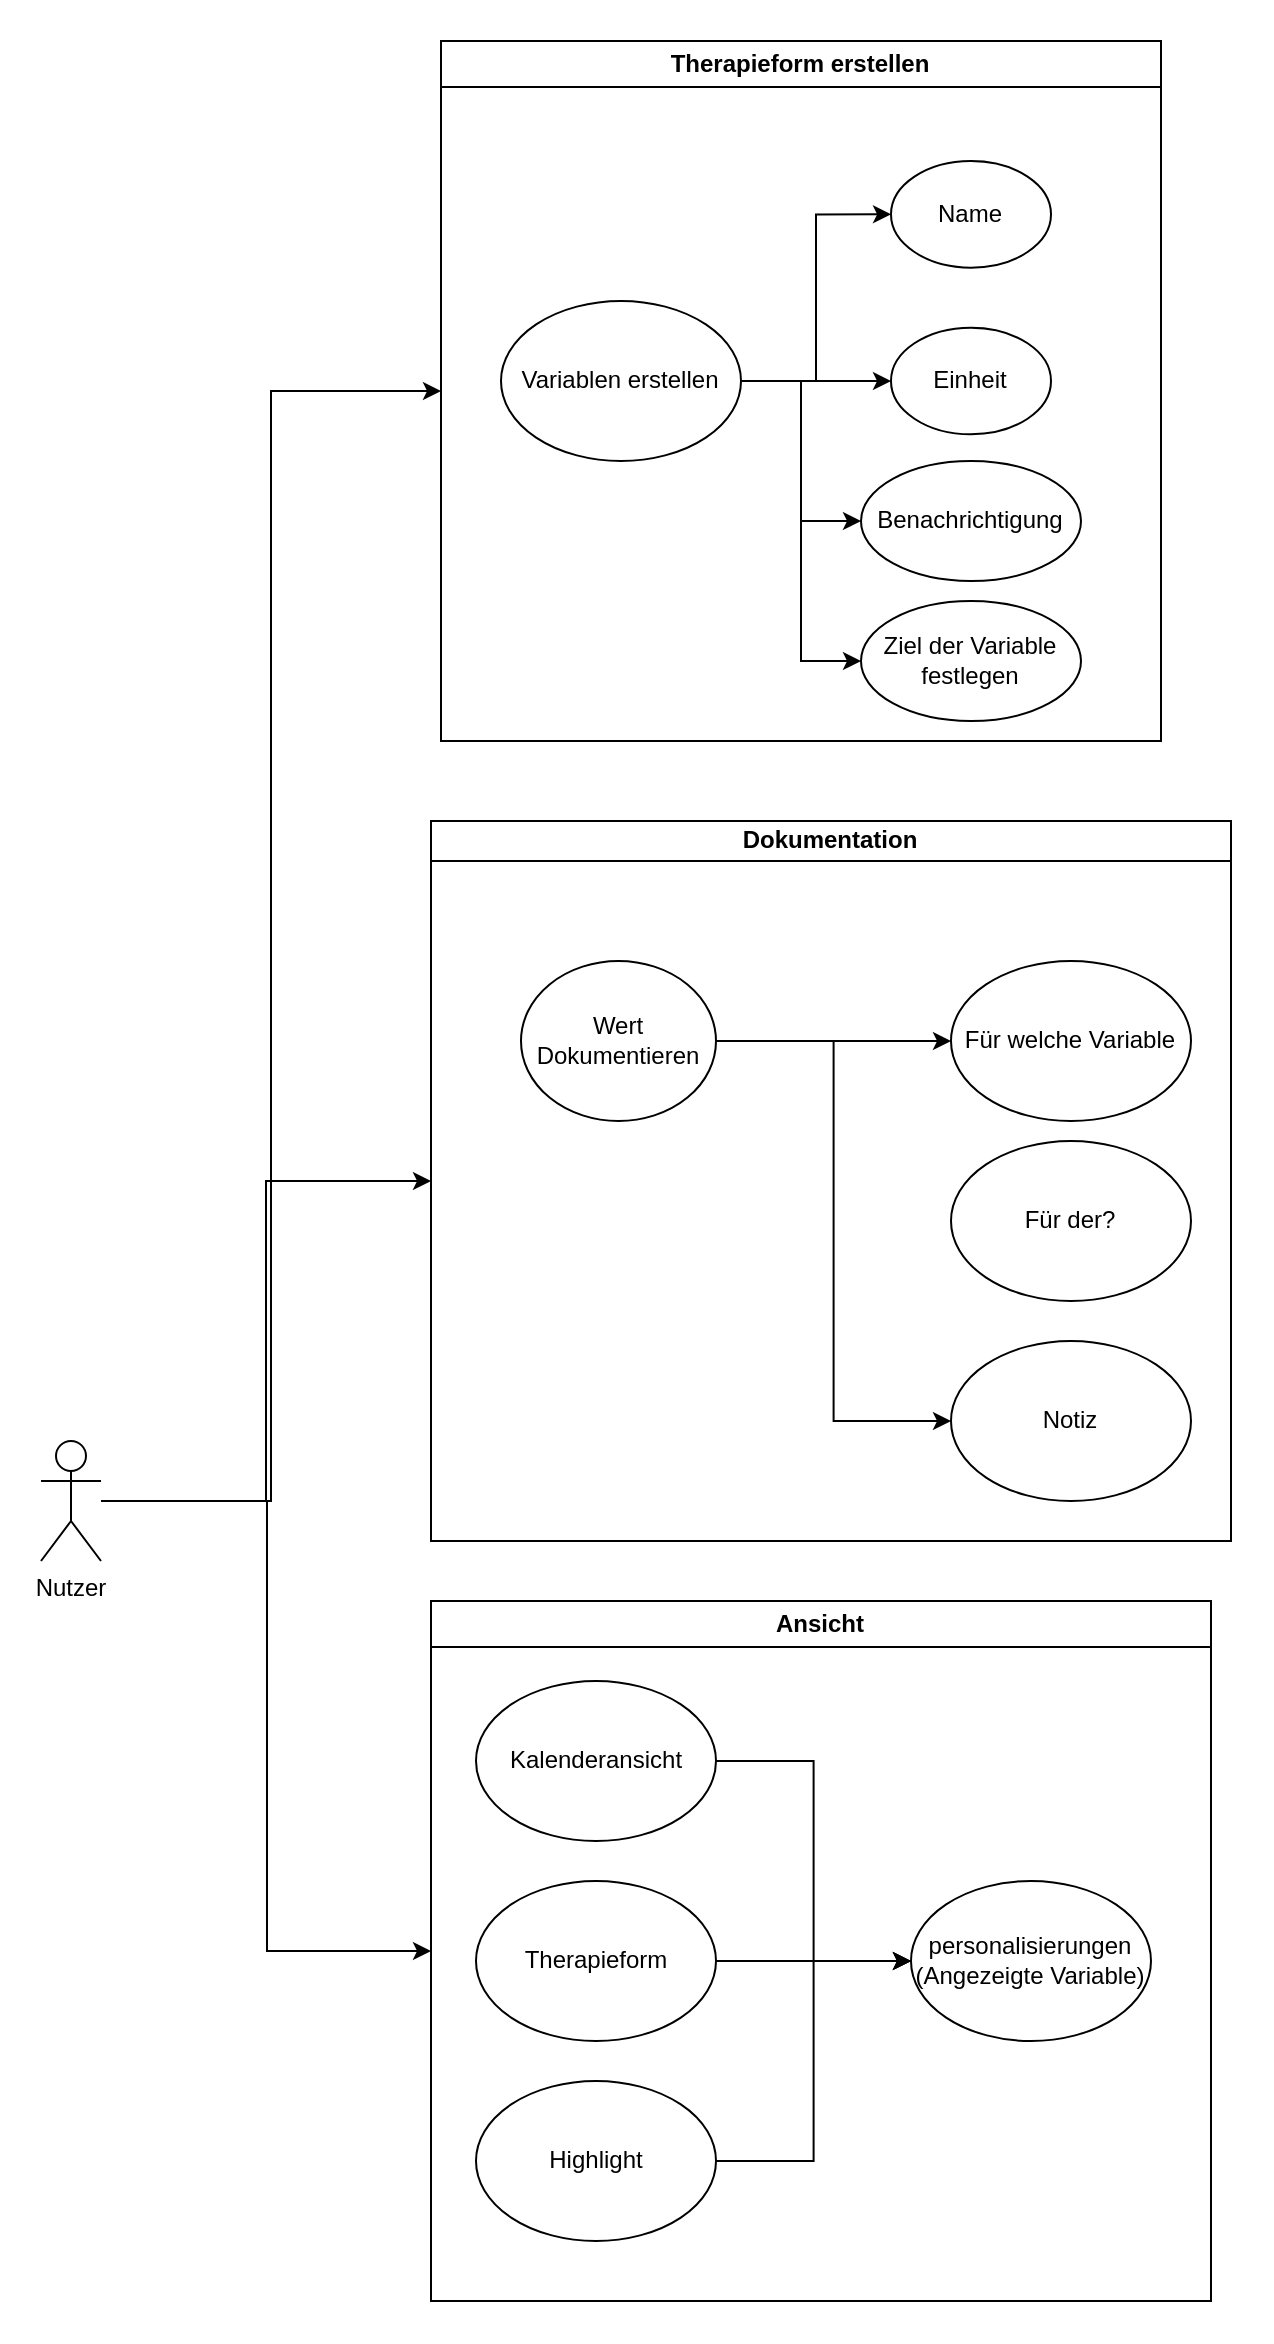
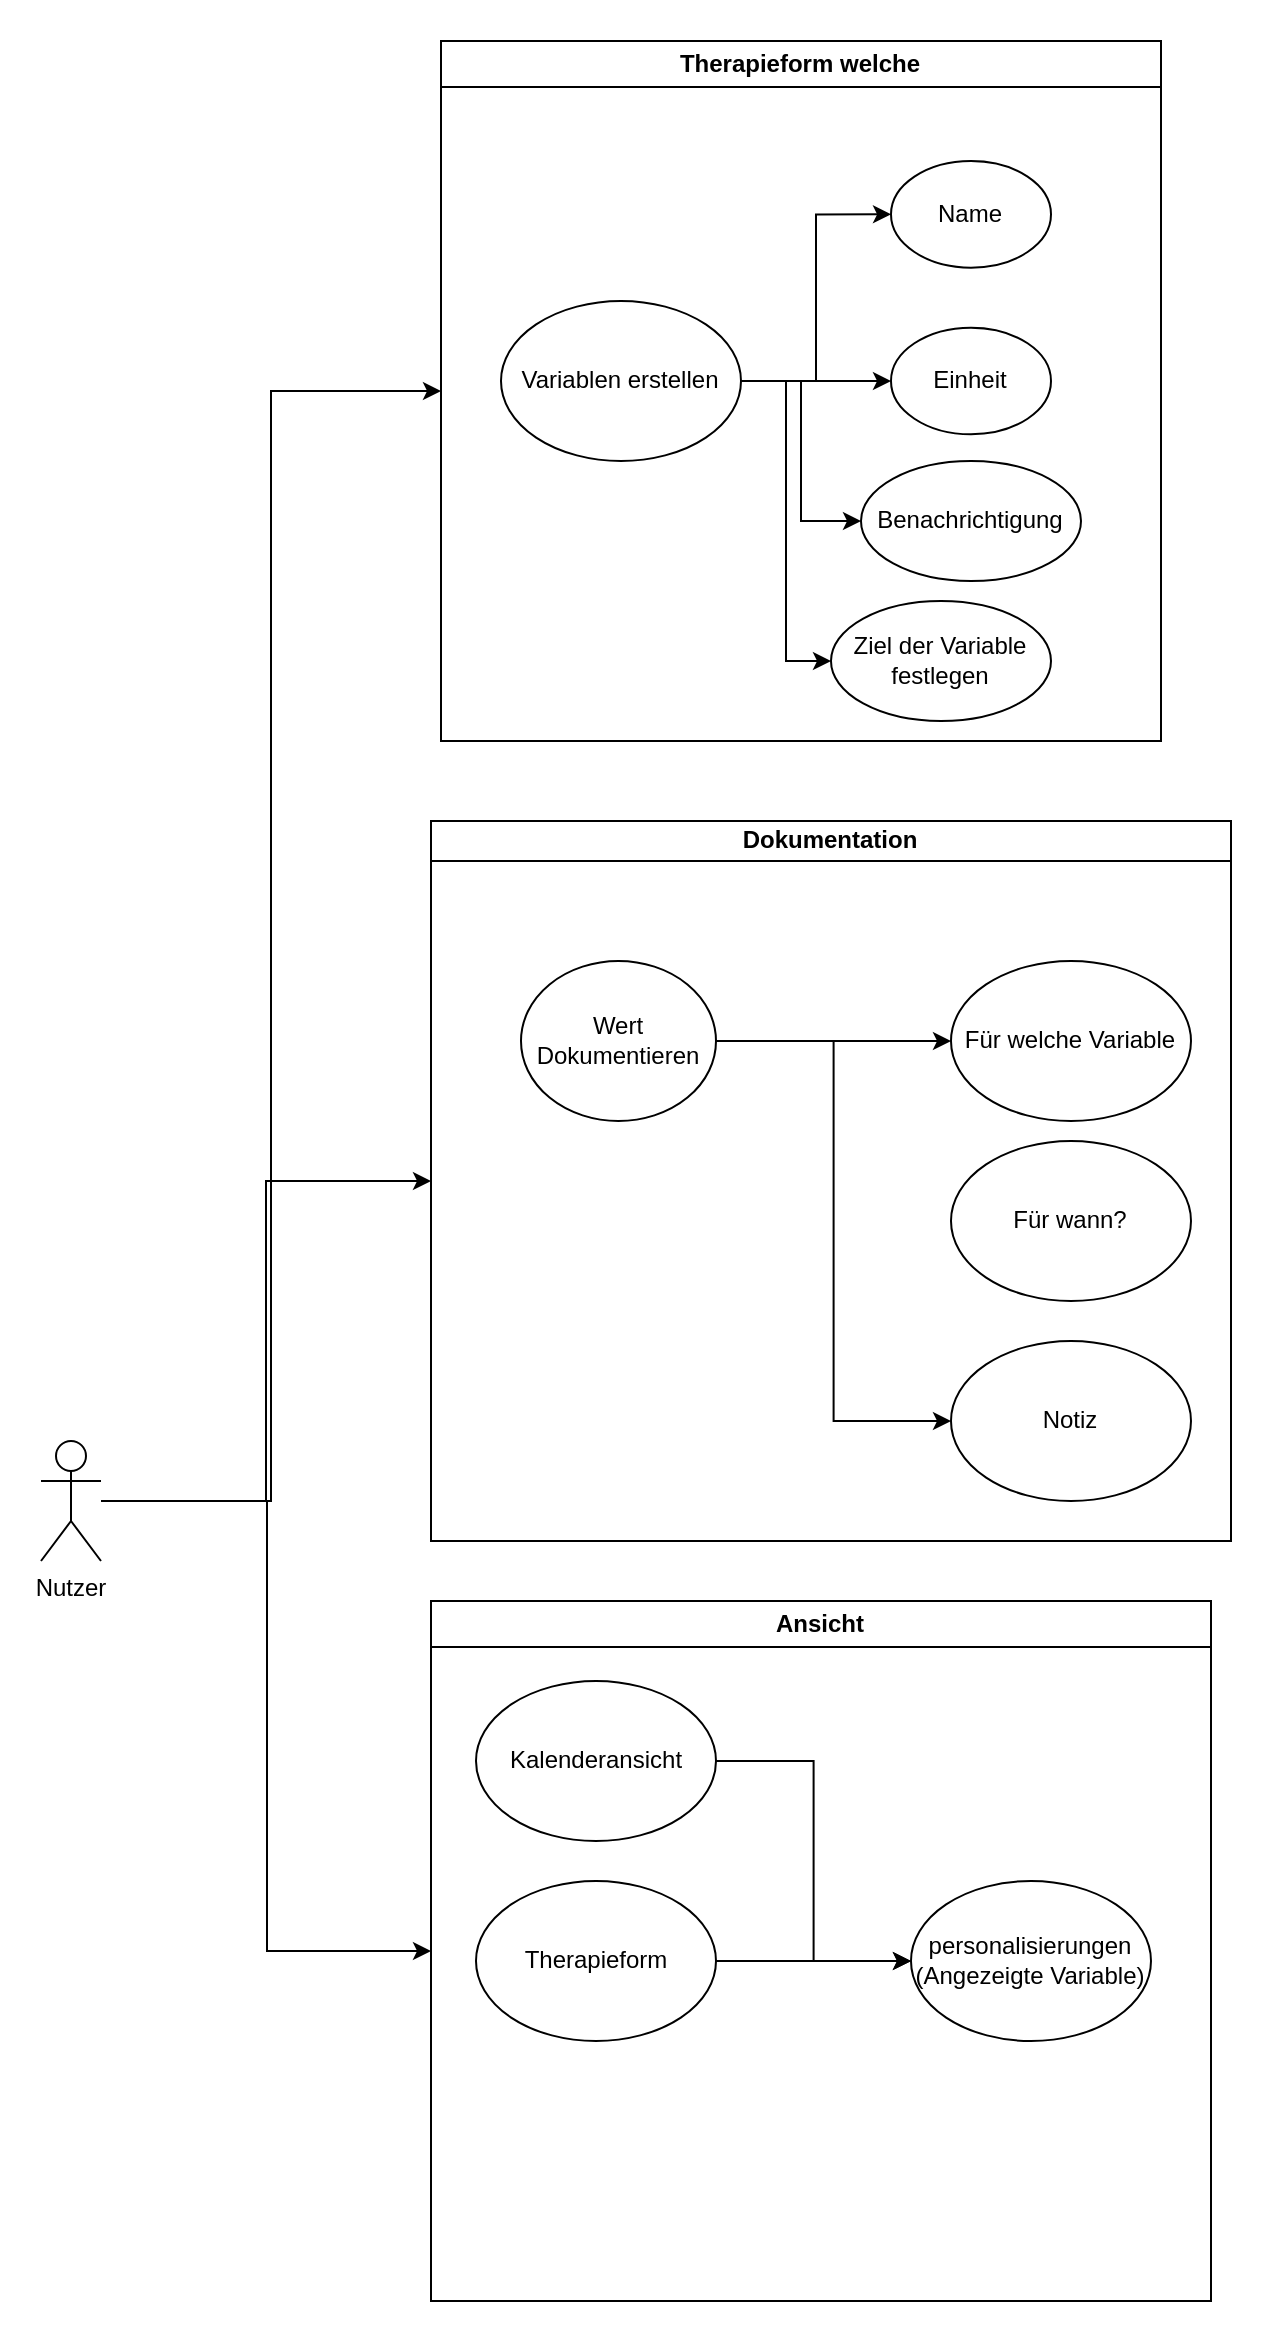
  <mxCell id="0" />
  <mxCell id="1" parent="0" />
  <mxCell id="2" style="edgeStyle=orthogonalEdgeStyle;rounded=0;orthogonalLoop=1;jettySize=auto;html=1;entryX=0;entryY=0.5;entryDx=0;entryDy=0;" parent="1" source="5" target="6" edge="1"><mxGeometry relative="1" as="geometry" /></mxCell>
  <mxCell id="3" style="edgeStyle=orthogonalEdgeStyle;rounded=0;orthogonalLoop=1;jettySize=auto;html=1;entryX=0;entryY=0.5;entryDx=0;entryDy=0;" parent="1" source="5" target="16" edge="1"><mxGeometry relative="1" as="geometry" /></mxCell>
  <mxCell id="4" style="edgeStyle=orthogonalEdgeStyle;rounded=0;orthogonalLoop=1;jettySize=auto;html=1;entryX=0;entryY=0.5;entryDx=0;entryDy=0;" parent="1" source="5" target="23" edge="1"><mxGeometry relative="1" as="geometry"><Array as="points"><mxPoint x="133" y="750" /><mxPoint x="133" y="975" /></Array></mxGeometry></mxCell>
  <mxCell id="5" value="Nutzer" style="shape=umlActor;verticalLabelPosition=bottom;verticalAlign=top;html=1;outlineConnect=0;" parent="1" vertex="1"><mxGeometry x="20" y="720" width="30" height="60" as="geometry" /></mxCell>
- <mxCell id="6" value="Therapieform erstellen" style="swimlane;whiteSpace=wrap;html=1;" parent="1" vertex="1"><mxGeometry x="220" y="20" width="360" height="350" as="geometry" /></mxCell>
+ <mxCell id="6" value="Therapieform welche" style="swimlane;whiteSpace=wrap;html=1;" parent="1" vertex="1"><mxGeometry x="220" y="20" width="360" height="350" as="geometry" /></mxCell>
  <mxCell id="7" style="edgeStyle=orthogonalEdgeStyle;rounded=0;orthogonalLoop=1;jettySize=auto;html=1;entryX=0;entryY=0.5;entryDx=0;entryDy=0;" parent="6" source="10" target="11" edge="1"><mxGeometry relative="1" as="geometry" /></mxCell>
  <mxCell id="8" style="edgeStyle=orthogonalEdgeStyle;rounded=0;orthogonalLoop=1;jettySize=auto;html=1;entryX=0;entryY=0.5;entryDx=0;entryDy=0;" parent="6" source="10" target="12" edge="1"><mxGeometry relative="1" as="geometry" /></mxCell>
  <mxCell id="9" style="edgeStyle=orthogonalEdgeStyle;rounded=0;orthogonalLoop=1;jettySize=auto;html=1;entryX=0;entryY=0.5;entryDx=0;entryDy=0;" parent="6" source="10" target="13" edge="1"><mxGeometry relative="1" as="geometry" /></mxCell>
  <mxCell id="10" value="Variablen erstellen" style="ellipse;whiteSpace=wrap;html=1;" parent="6" vertex="1"><mxGeometry x="30" y="130" width="120" height="80" as="geometry" /></mxCell>
  <mxCell id="11" value="Name" style="ellipse;whiteSpace=wrap;html=1;" parent="6" vertex="1"><mxGeometry x="225" y="60" width="80" height="53.33" as="geometry" /></mxCell>
  <mxCell id="12" value="Einheit" style="ellipse;whiteSpace=wrap;html=1;" parent="6" vertex="1"><mxGeometry x="225" y="143.34" width="80" height="53.33" as="geometry" /></mxCell>
  <mxCell id="13" value="Benachrichtigung" style="ellipse;whiteSpace=wrap;html=1;" parent="6" vertex="1"><mxGeometry x="210" y="210" width="110" height="60" as="geometry" /></mxCell>
- <mxCell id="14" value="Ziel der Variable festlegen" style="ellipse;whiteSpace=wrap;html=1;" vertex="1" parent="6"><mxGeometry x="210" y="280" width="110" height="60" as="geometry" /></mxCell>
+ <mxCell id="14" value="Ziel der Variable festlegen" style="ellipse;whiteSpace=wrap;html=1;" vertex="1" parent="6"><mxGeometry x="195" y="280" width="110" height="60" as="geometry" /></mxCell>
  <mxCell id="15" value="" style="endArrow=classic;html=1;entryX=0;entryY=0.5;entryDx=0;entryDy=0;exitX=1;exitY=0.5;exitDx=0;exitDy=0;edgeStyle=orthogonalEdgeStyle;rounded=0;curved=0;" edge="1" parent="6" source="10" target="14"><mxGeometry width="50" height="50" relative="1" as="geometry"><mxPoint x="140" y="312.64" as="sourcePoint" /><mxPoint x="173.52" y="307.36" as="targetPoint" /></mxGeometry></mxCell>
  <mxCell id="16" value="Dokumentation" style="swimlane;whiteSpace=wrap;html=1;startSize=20;" parent="1" vertex="1"><mxGeometry x="215" y="410" width="400" height="360" as="geometry" /></mxCell>
  <mxCell id="17" style="edgeStyle=orthogonalEdgeStyle;rounded=0;orthogonalLoop=1;jettySize=auto;html=1;entryX=0;entryY=0.5;entryDx=0;entryDy=0;" parent="16" source="18" target="22" edge="1"><mxGeometry relative="1" as="geometry" /></mxCell>
  <mxCell id="18" value="Wert Dokumentieren" style="ellipse;whiteSpace=wrap;html=1;" parent="16" vertex="1"><mxGeometry x="45" y="70" width="97.5" height="80" as="geometry" /></mxCell>
  <mxCell id="19" value="Für welche Variable" style="ellipse;whiteSpace=wrap;html=1;" parent="16" vertex="1"><mxGeometry x="260" y="70" width="120" height="80" as="geometry" /></mxCell>
  <mxCell id="20" style="edgeStyle=orthogonalEdgeStyle;rounded=0;orthogonalLoop=1;jettySize=auto;html=1;" parent="16" source="18" target="19" edge="1"><mxGeometry relative="1" as="geometry"><mxPoint x="230" y="110" as="targetPoint" /></mxGeometry></mxCell>
- <mxCell id="21" value="Für der?" style="ellipse;whiteSpace=wrap;html=1;" parent="16" vertex="1"><mxGeometry x="260" y="160" width="120" height="80" as="geometry" /></mxCell>
+ <mxCell id="21" value="Für wann?" style="ellipse;whiteSpace=wrap;html=1;" parent="16" vertex="1"><mxGeometry x="260" y="160" width="120" height="80" as="geometry" /></mxCell>
  <mxCell id="22" value="Notiz" style="ellipse;whiteSpace=wrap;html=1;" parent="16" vertex="1"><mxGeometry x="260" y="260" width="120" height="80" as="geometry" /></mxCell>
  <mxCell id="23" value="Ansicht" style="swimlane;whiteSpace=wrap;html=1;" parent="1" vertex="1"><mxGeometry x="215" y="800" width="390" height="350" as="geometry" /></mxCell>
  <mxCell id="24" style="edgeStyle=orthogonalEdgeStyle;rounded=0;orthogonalLoop=1;jettySize=auto;html=1;entryX=0;entryY=0.5;entryDx=0;entryDy=0;" parent="23" source="25" target="28" edge="1"><mxGeometry relative="1" as="geometry" /></mxCell>
  <mxCell id="25" value="Kalenderansicht" style="ellipse;whiteSpace=wrap;html=1;" parent="23" vertex="1"><mxGeometry x="22.5" y="40" width="120" height="80" as="geometry" /></mxCell>
  <mxCell id="26" style="edgeStyle=orthogonalEdgeStyle;rounded=0;orthogonalLoop=1;jettySize=auto;html=1;entryX=0;entryY=0.5;entryDx=0;entryDy=0;" parent="23" source="27" target="28" edge="1"><mxGeometry relative="1" as="geometry" /></mxCell>
  <mxCell id="27" value="Therapieform" style="ellipse;whiteSpace=wrap;html=1;" parent="23" vertex="1"><mxGeometry x="22.5" y="140" width="120" height="80" as="geometry" /></mxCell>
  <mxCell id="28" value="personalisierungen (Angezeigte Variable)" style="ellipse;whiteSpace=wrap;html=1;" parent="23" vertex="1"><mxGeometry x="240" y="140" width="120" height="80" as="geometry" /></mxCell>
- <mxCell id="29" style="edgeStyle=orthogonalEdgeStyle;rounded=0;orthogonalLoop=1;jettySize=auto;html=1;entryX=0;entryY=0.5;entryDx=0;entryDy=0;" parent="23" source="30" target="28" edge="1"><mxGeometry relative="1" as="geometry" /></mxCell>
- <mxCell id="30" value="Highlight" style="ellipse;whiteSpace=wrap;html=1;" parent="23" vertex="1"><mxGeometry x="22.5" y="240" width="120" height="80" as="geometry" /></mxCell>
